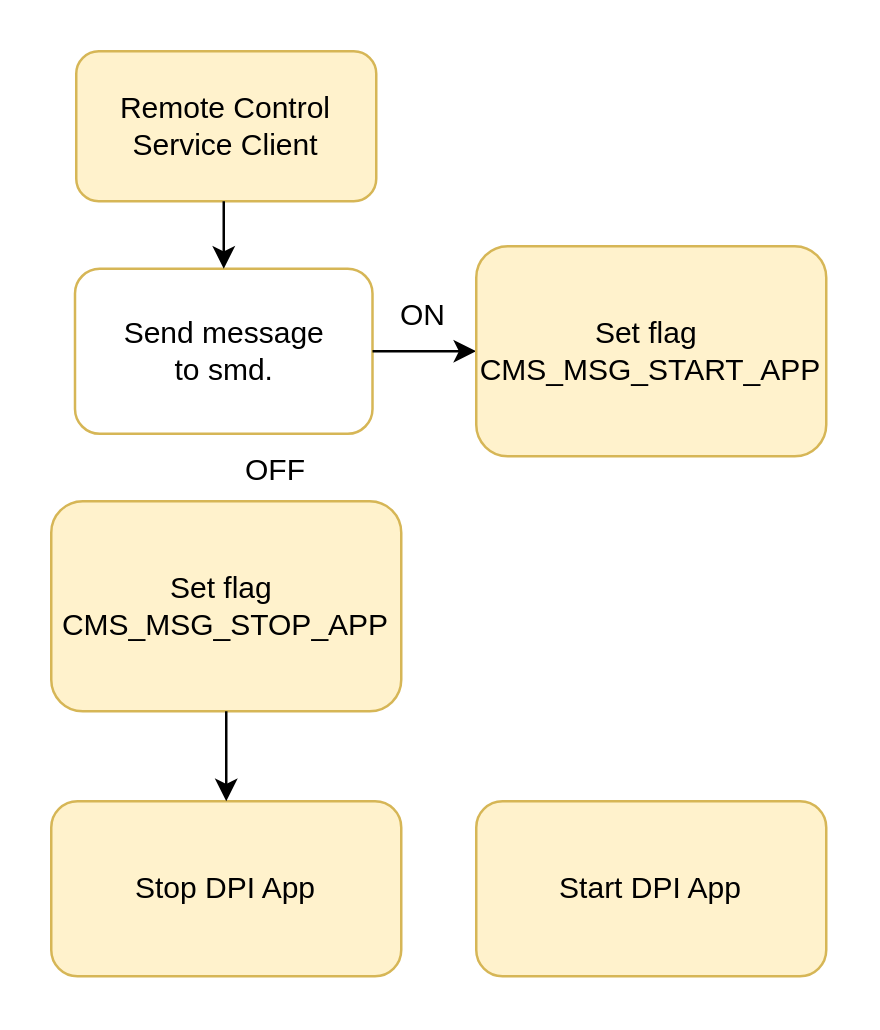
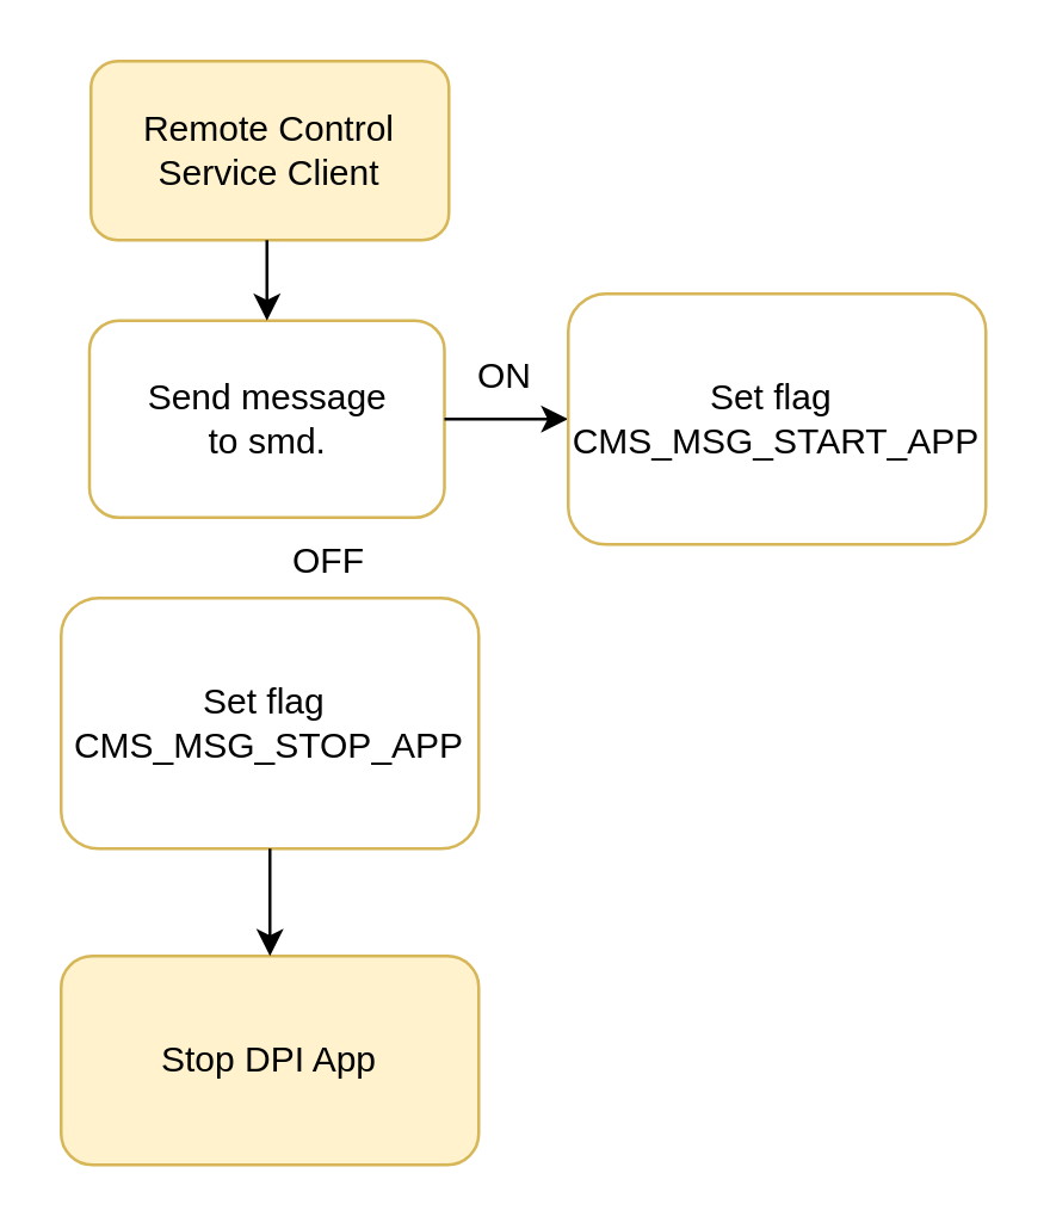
  <mxCell id="0" />
  <mxCell id="1" parent="0" />
- <mxCell id="2" value="Set flag&amp;nbsp;&lt;br&gt;CMS_MSG_STOP_APP" style="rounded=1;whiteSpace=wrap;html=1;fillColor=#fff2cc;strokeColor=#d6b656;" vertex="1" parent="1"><mxGeometry x="20" y="200" width="140" height="84" as="geometry" /></mxCell>
+ <mxCell id="2" value="Set flag&amp;nbsp;&lt;br&gt;CMS_MSG_STOP_APP" style="rounded=1;whiteSpace=wrap;html=1;fillColor=#ffffff;strokeColor=#d6b656;" vertex="1" parent="1"><mxGeometry x="20" y="200" width="140" height="84" as="geometry" /></mxCell>
  <mxCell id="3" value="Send message&lt;br&gt;to smd." style="rounded=1;whiteSpace=wrap;html=1;fillColor=#ffffff;strokeColor=#d6b656;" vertex="1" parent="1"><mxGeometry x="29.5" y="107" width="119" height="66" as="geometry" /></mxCell>
  <mxCell id="4" value="Remote Control Service Client" style="rounded=1;whiteSpace=wrap;html=1;fillColor=#fff2cc;strokeColor=#d6b656;" vertex="1" parent="1"><mxGeometry x="30" y="20" width="120" height="60" as="geometry" /></mxCell>
  <mxCell id="5" value="" style="endArrow=classic;html=1;rounded=0;entryX=0.5;entryY=0;entryDx=0;entryDy=0;" edge="1" parent="1" target="3"><mxGeometry width="50" height="50" relative="1" as="geometry"><mxPoint x="89" y="80" as="sourcePoint" /><mxPoint x="120" y="90" as="targetPoint" /></mxGeometry></mxCell>
  <mxCell id="6" value="Stop DPI App" style="rounded=1;whiteSpace=wrap;html=1;fillColor=#fff2cc;strokeColor=#d6b656;" vertex="1" parent="1"><mxGeometry x="20" y="320" width="140" height="70" as="geometry" /></mxCell>
  <mxCell id="7" value="" style="endArrow=classic;html=1;rounded=0;exitX=0.5;exitY=1;exitDx=0;exitDy=0;" edge="1" parent="1" source="2"><mxGeometry width="50" height="50" relative="1" as="geometry"><mxPoint x="90" y="287" as="sourcePoint" /><mxPoint x="90" y="320" as="targetPoint" /></mxGeometry></mxCell>
  <mxCell id="8" value="" style="endArrow=classic;html=1;rounded=0;exitX=1;exitY=0.5;exitDx=0;exitDy=0;" edge="1" parent="1" source="3"><mxGeometry width="50" height="50" relative="1" as="geometry"><mxPoint x="200" y="156" as="sourcePoint" /><mxPoint x="190" y="140" as="targetPoint" /></mxGeometry></mxCell>
- <mxCell id="9" value="Set flag&amp;nbsp;&lt;br&gt;CMS_MSG_START_APP" style="rounded=1;whiteSpace=wrap;html=1;fillColor=#fff2cc;strokeColor=#d6b656;" vertex="1" parent="1"><mxGeometry x="190" y="98" width="140" height="84" as="geometry" /></mxCell>
+ <mxCell id="9" value="Set flag&amp;nbsp;&lt;br&gt;CMS_MSG_START_APP" style="rounded=1;whiteSpace=wrap;html=1;fillColor=#ffffff;strokeColor=#d6b656;" vertex="1" parent="1"><mxGeometry x="190" y="98" width="140" height="84" as="geometry" /></mxCell>
  <mxCell id="10" value="OFF" style="text;html=1;strokeColor=none;fillColor=none;align=center;verticalAlign=middle;whiteSpace=wrap;rounded=0;" vertex="1" parent="1"><mxGeometry x="80" y="173" width="60" height="30" as="geometry" /></mxCell>
  <mxCell id="11" value="ON" style="text;html=1;strokeColor=none;fillColor=none;align=center;verticalAlign=middle;whiteSpace=wrap;rounded=0;" vertex="1" parent="1"><mxGeometry x="148.5" y="120" width="40" height="12" as="geometry" /></mxCell>
- <mxCell id="12" value="Start DPI App" style="rounded=1;whiteSpace=wrap;html=1;fillColor=#fff2cc;strokeColor=#d6b656;" vertex="1" parent="1"><mxGeometry x="190" y="320" width="140" height="70" as="geometry" /></mxCell>
